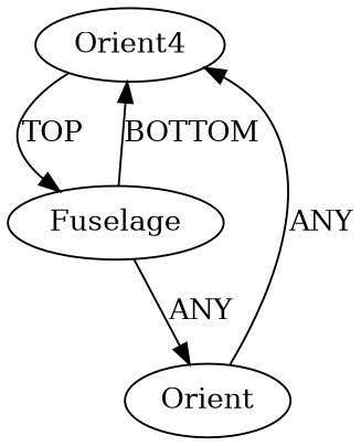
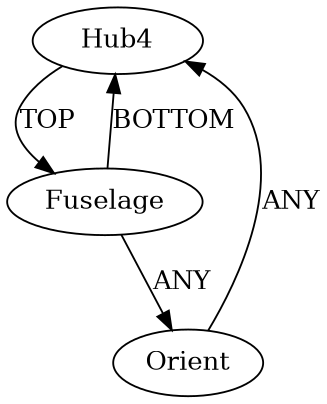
  digraph {
-   n1 [instance=Hub4_instance_1 label=Orient4]
+   n1 [instance=Hub4_instance_1 label=Hub4]
    n2 [instance=Fuselage_instance_1 label=Fuselage]
    n3 [instance=Orient label=Orient]
    n1 -> n2 [label=TOP]
    n2 -> n1 [label=BOTTOM]
    n2 -> n3 [label=ANY]
    n3 -> n1 [label=ANY]
  }
